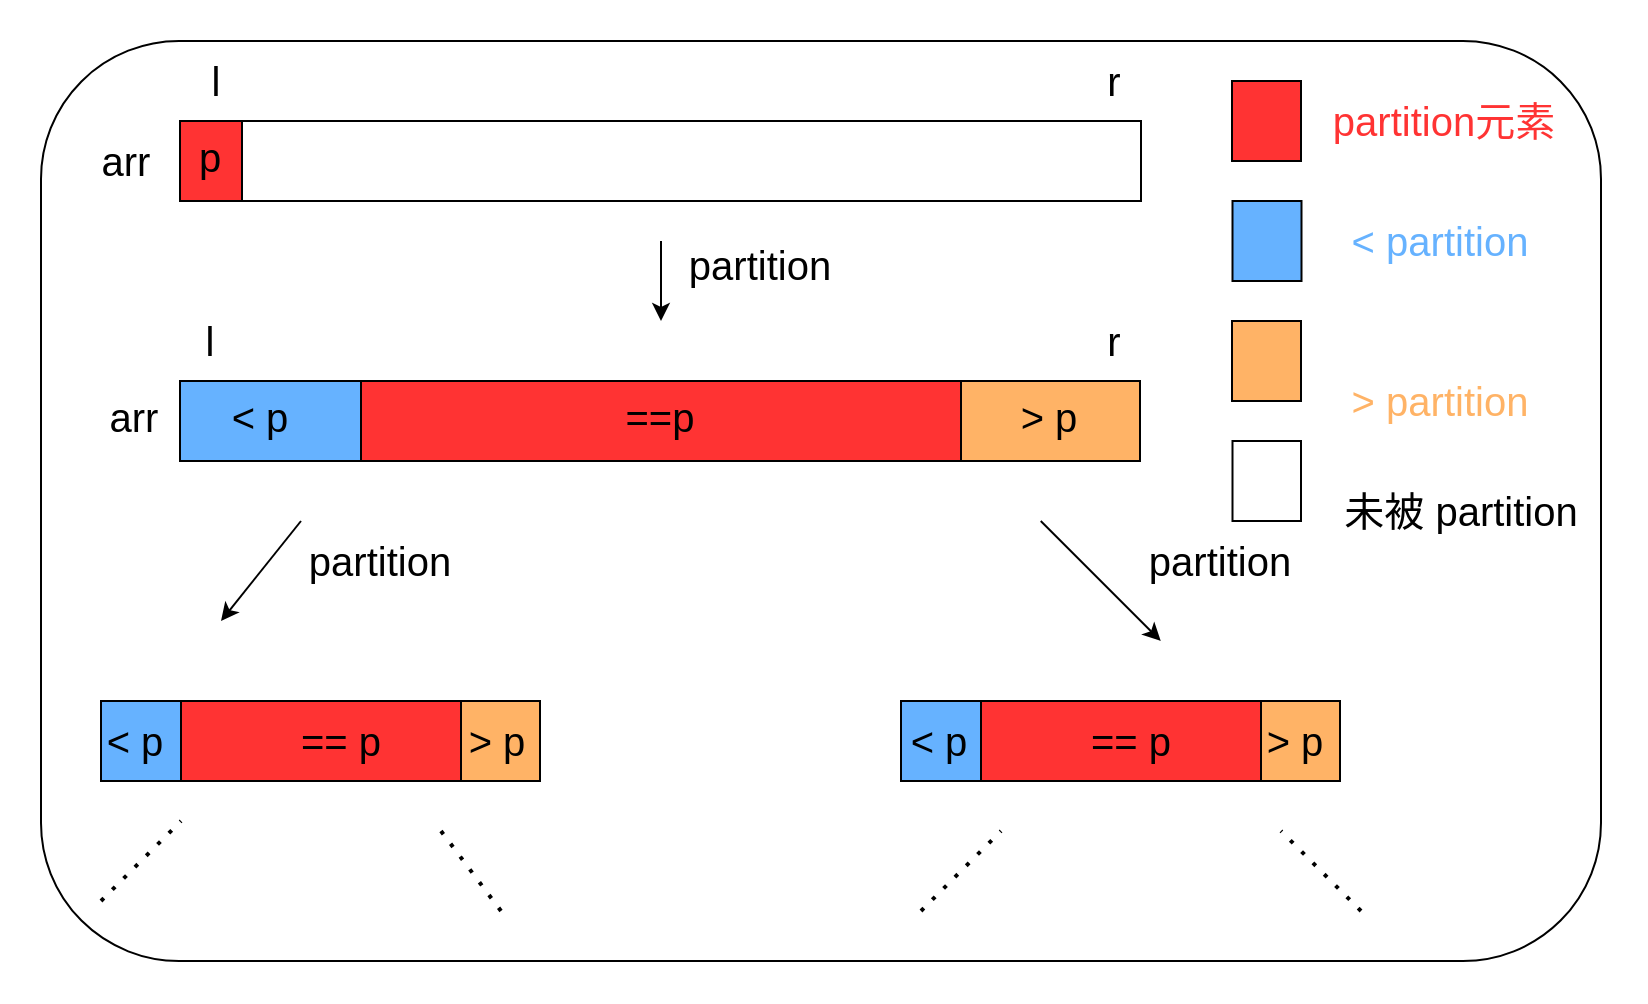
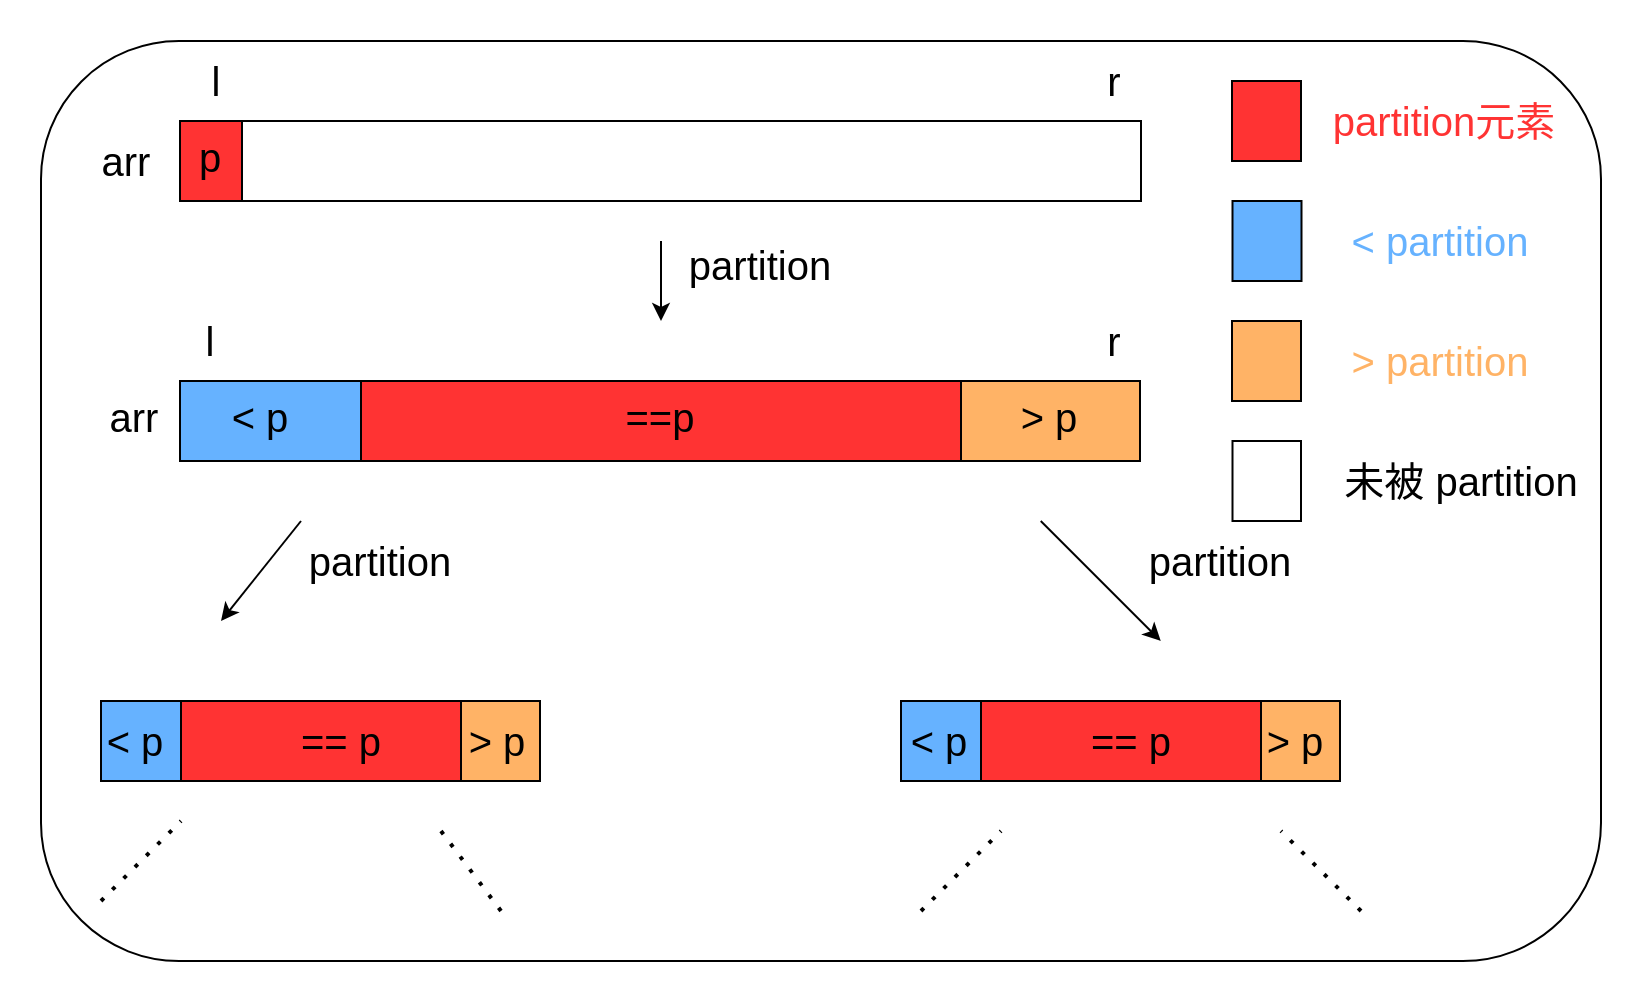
  <mxCell id="0" />
  <mxCell id="1" parent="0" />
  <mxCell id="2" value="" style="rounded=1;whiteSpace=wrap;html=1;fillColor=none;" vertex="1" parent="1"><mxGeometry x="20" y="20" width="780" height="460" as="geometry" /></mxCell>
  <mxCell id="3" value="" style="rounded=0;whiteSpace=wrap;html=1;fillColor=#FF3333;" vertex="1" parent="1"><mxGeometry x="89.5" y="60" width="31" height="40" as="geometry" /></mxCell>
  <mxCell id="4" value="" style="rounded=0;whiteSpace=wrap;html=1;fillColor=none;" vertex="1" parent="1"><mxGeometry x="120.5" y="60" width="449.5" height="40" as="geometry" /></mxCell>
  <mxCell id="5" value="" style="rounded=0;whiteSpace=wrap;html=1;fillColor=#FF3333;" vertex="1" parent="1"><mxGeometry x="180" y="190" width="300" height="40" as="geometry" /></mxCell>
  <mxCell id="6" value="" style="rounded=0;whiteSpace=wrap;html=1;fillColor=#66B2FF;" vertex="1" parent="1"><mxGeometry x="89.5" y="190" width="90.5" height="40" as="geometry" /></mxCell>
  <mxCell id="7" value="" style="rounded=0;whiteSpace=wrap;html=1;fillColor=#FFB366;" vertex="1" parent="1"><mxGeometry x="480" y="190" width="89.5" height="40" as="geometry" /></mxCell>
  <mxCell id="8" value="" style="endArrow=classic;html=1;" edge="1" parent="1"><mxGeometry width="50" height="50" relative="1" as="geometry"><mxPoint x="330" y="120" as="sourcePoint" /><mxPoint x="330" y="160" as="targetPoint" /></mxGeometry></mxCell>
  <mxCell id="9" value="&lt;font style=&quot;font-size: 20px&quot;&gt;partition&lt;/font&gt;" style="text;html=1;strokeColor=none;fillColor=none;align=center;verticalAlign=middle;whiteSpace=wrap;rounded=0;" vertex="1" parent="1"><mxGeometry x="360" y="122" width="40" height="20" as="geometry" /></mxCell>
  <mxCell id="10" value="" style="endArrow=classic;html=1;" edge="1" parent="1"><mxGeometry width="50" height="50" relative="1" as="geometry"><mxPoint x="150" y="260" as="sourcePoint" /><mxPoint x="110" y="310" as="targetPoint" /></mxGeometry></mxCell>
  <mxCell id="11" value="" style="endArrow=classic;html=1;" edge="1" parent="1"><mxGeometry width="50" height="50" relative="1" as="geometry"><mxPoint x="519.88" y="260" as="sourcePoint" /><mxPoint x="579.88" y="320" as="targetPoint" /></mxGeometry></mxCell>
  <mxCell id="12" value="" style="rounded=0;whiteSpace=wrap;html=1;fillColor=#FF3333;" vertex="1" parent="1"><mxGeometry x="90" y="350" width="140" height="40" as="geometry" /></mxCell>
  <mxCell id="13" value="" style="rounded=0;whiteSpace=wrap;html=1;fillColor=#66B2FF;" vertex="1" parent="1"><mxGeometry x="50" y="350" width="40" height="40" as="geometry" /></mxCell>
  <mxCell id="14" value="" style="rounded=0;whiteSpace=wrap;html=1;fillColor=#FFB366;" vertex="1" parent="1"><mxGeometry x="230" y="350" width="39.5" height="40" as="geometry" /></mxCell>
  <mxCell id="15" value="&lt;font style=&quot;font-size: 20px&quot;&gt;partition&lt;/font&gt;" style="text;html=1;strokeColor=none;fillColor=none;align=center;verticalAlign=middle;whiteSpace=wrap;rounded=0;" vertex="1" parent="1"><mxGeometry x="170" y="270" width="40" height="20" as="geometry" /></mxCell>
  <mxCell id="16" value="&lt;font style=&quot;font-size: 20px&quot;&gt;partition&lt;/font&gt;" style="text;html=1;strokeColor=none;fillColor=none;align=center;verticalAlign=middle;whiteSpace=wrap;rounded=0;" vertex="1" parent="1"><mxGeometry x="590" y="270" width="40" height="20" as="geometry" /></mxCell>
  <mxCell id="17" value="" style="endArrow=none;dashed=1;html=1;dashPattern=1 3;strokeWidth=2;" edge="1" parent="1"><mxGeometry width="50" height="50" relative="1" as="geometry"><mxPoint x="50" y="450" as="sourcePoint" /><mxPoint x="90" y="410" as="targetPoint" /></mxGeometry></mxCell>
  <mxCell id="18" value="" style="endArrow=none;dashed=1;html=1;dashPattern=1 3;strokeWidth=2;" edge="1" parent="1"><mxGeometry width="50" height="50" relative="1" as="geometry"><mxPoint x="460" y="455" as="sourcePoint" /><mxPoint x="500" y="415" as="targetPoint" /></mxGeometry></mxCell>
  <mxCell id="19" value="" style="endArrow=none;dashed=1;html=1;dashPattern=1 3;strokeWidth=2;" edge="1" parent="1"><mxGeometry width="50" height="50" relative="1" as="geometry"><mxPoint x="250" y="455" as="sourcePoint" /><mxPoint x="220" y="415" as="targetPoint" /></mxGeometry></mxCell>
  <mxCell id="20" value="" style="endArrow=none;dashed=1;html=1;dashPattern=1 3;strokeWidth=2;" edge="1" parent="1"><mxGeometry width="50" height="50" relative="1" as="geometry"><mxPoint x="680" y="455" as="sourcePoint" /><mxPoint x="640" y="415" as="targetPoint" /></mxGeometry></mxCell>
  <mxCell id="21" value="" style="rounded=0;whiteSpace=wrap;html=1;fillColor=#FF3333;" vertex="1" parent="1"><mxGeometry x="615.5" y="40" width="34.5" height="40" as="geometry" /></mxCell>
  <mxCell id="22" value="" style="rounded=0;whiteSpace=wrap;html=1;fillColor=#66B2FF;" vertex="1" parent="1"><mxGeometry x="615.75" y="100" width="34.5" height="40" as="geometry" /></mxCell>
  <mxCell id="23" value="" style="rounded=0;whiteSpace=wrap;html=1;fillColor=#FFB366;" vertex="1" parent="1"><mxGeometry x="615.5" y="160" width="34.5" height="40" as="geometry" /></mxCell>
  <mxCell id="24" value="" style="rounded=0;whiteSpace=wrap;html=1;fillColor=none;" vertex="1" parent="1"><mxGeometry x="615.75" y="220" width="34.25" height="40" as="geometry" /></mxCell>
  <mxCell id="25" value="&lt;font style=&quot;font-size: 20px&quot; color=&quot;#ff3333&quot;&gt;partition元素&lt;/font&gt;" style="text;html=1;strokeColor=none;fillColor=none;align=center;verticalAlign=middle;whiteSpace=wrap;rounded=0;" vertex="1" parent="1"><mxGeometry x="642" y="50" width="160" height="20" as="geometry" /></mxCell>
  <mxCell id="26" value="&lt;font style=&quot;font-size: 20px&quot; color=&quot;#66b2ff&quot;&gt;&amp;lt; partition&lt;/font&gt;" style="text;html=1;strokeColor=none;fillColor=none;align=center;verticalAlign=middle;whiteSpace=wrap;rounded=0;" vertex="1" parent="1"><mxGeometry x="640" y="110" width="160" height="20" as="geometry" /></mxCell>
- <mxCell id="27" value="&lt;font style=&quot;font-size: 20px&quot; color=&quot;#ffb366&quot;&gt;&amp;gt; partition&lt;/font&gt;" style="text;html=1;strokeColor=none;fillColor=none;align=center;verticalAlign=middle;whiteSpace=wrap;rounded=0;" vertex="1" parent="1"><mxGeometry x="665" y="190" width="110" height="20" as="geometry" /></mxCell>
+ <mxCell id="27" value="&lt;font style=&quot;font-size: 20px&quot; color=&quot;#ffb366&quot;&gt;&amp;gt; partition&lt;/font&gt;" style="text;html=1;strokeColor=none;fillColor=none;align=center;verticalAlign=middle;whiteSpace=wrap;rounded=0;" vertex="1" parent="1"><mxGeometry x="665" y="170" width="110" height="20" as="geometry" /></mxCell>
  <mxCell id="28" value="&lt;font style=&quot;font-size: 20px&quot;&gt;p&lt;/font&gt;" style="text;html=1;strokeColor=none;fillColor=none;align=center;verticalAlign=middle;whiteSpace=wrap;rounded=0;" vertex="1" parent="1"><mxGeometry x="85" y="68" width="40" height="20" as="geometry" /></mxCell>
  <mxCell id="29" value="&lt;font style=&quot;font-size: 20px&quot;&gt;==p&lt;/font&gt;" style="text;html=1;strokeColor=none;fillColor=none;align=center;verticalAlign=middle;whiteSpace=wrap;rounded=0;" vertex="1" parent="1"><mxGeometry x="310" y="198" width="40" height="20" as="geometry" /></mxCell>
  <mxCell id="30" value="&lt;font style=&quot;font-size: 20px&quot;&gt;&amp;lt; p&lt;/font&gt;" style="text;html=1;strokeColor=none;fillColor=none;align=center;verticalAlign=middle;whiteSpace=wrap;rounded=0;" vertex="1" parent="1"><mxGeometry x="100" y="198" width="60" height="20" as="geometry" /></mxCell>
  <mxCell id="31" value="&lt;font style=&quot;font-size: 20px&quot;&gt;== p&lt;/font&gt;" style="text;html=1;strokeColor=none;fillColor=none;align=center;verticalAlign=middle;whiteSpace=wrap;rounded=0;" vertex="1" parent="1"><mxGeometry x="138.63" y="360" width="62.75" height="20" as="geometry" /></mxCell>
  <mxCell id="32" value="&lt;font style=&quot;font-size: 20px&quot;&gt;&amp;lt; p&lt;/font&gt;" style="text;html=1;strokeColor=none;fillColor=none;align=center;verticalAlign=middle;whiteSpace=wrap;rounded=0;" vertex="1" parent="1"><mxGeometry x="39.5" y="360" width="54.75" height="20" as="geometry" /></mxCell>
  <mxCell id="33" value="&lt;font style=&quot;font-size: 20px&quot;&gt;&amp;gt; p&lt;/font&gt;" style="text;html=1;strokeColor=none;fillColor=none;align=center;verticalAlign=middle;whiteSpace=wrap;rounded=0;" vertex="1" parent="1"><mxGeometry x="497" y="198" width="54.75" height="20" as="geometry" /></mxCell>
  <mxCell id="34" value="&lt;font style=&quot;font-size: 20px&quot;&gt;&amp;gt; p&lt;/font&gt;" style="text;html=1;strokeColor=none;fillColor=none;align=center;verticalAlign=middle;whiteSpace=wrap;rounded=0;" vertex="1" parent="1"><mxGeometry x="220.75" y="360" width="54.75" height="20" as="geometry" /></mxCell>
- <mxCell id="35" value="&lt;font style=&quot;font-size: 20px&quot;&gt;未被 partition&lt;/font&gt;" style="text;html=1;strokeColor=none;fillColor=none;align=center;verticalAlign=middle;whiteSpace=wrap;rounded=0;" vertex="1" parent="1"><mxGeometry x="664" y="245" width="133" height="20" as="geometry" /></mxCell>
+ <mxCell id="35" value="&lt;font style=&quot;font-size: 20px&quot;&gt;未被 partition&lt;/font&gt;" style="text;html=1;strokeColor=none;fillColor=none;align=center;verticalAlign=middle;whiteSpace=wrap;rounded=0;" vertex="1" parent="1"><mxGeometry x="664" y="230" width="133" height="20" as="geometry" /></mxCell>
  <mxCell id="36" value="&lt;font style=&quot;font-size: 20px&quot;&gt;arr&lt;/font&gt;" style="text;html=1;strokeColor=none;fillColor=none;align=center;verticalAlign=middle;whiteSpace=wrap;rounded=0;" vertex="1" parent="1"><mxGeometry x="39.5" y="70" width="45.5" height="20" as="geometry" /></mxCell>
  <mxCell id="37" value="&lt;font style=&quot;font-size: 20px&quot;&gt;l&lt;/font&gt;" style="text;html=1;strokeColor=none;fillColor=none;align=center;verticalAlign=middle;whiteSpace=wrap;rounded=0;" vertex="1" parent="1"><mxGeometry x="85" y="30" width="45.5" height="20" as="geometry" /></mxCell>
  <mxCell id="38" value="&lt;font style=&quot;font-size: 20px&quot;&gt;r&lt;/font&gt;" style="text;html=1;strokeColor=none;fillColor=none;align=center;verticalAlign=middle;whiteSpace=wrap;rounded=0;" vertex="1" parent="1"><mxGeometry x="534.38" y="30" width="45.5" height="20" as="geometry" /></mxCell>
  <mxCell id="39" value="&lt;font style=&quot;font-size: 20px&quot;&gt;l&lt;/font&gt;" style="text;html=1;strokeColor=none;fillColor=none;align=center;verticalAlign=middle;whiteSpace=wrap;rounded=0;" vertex="1" parent="1"><mxGeometry x="82.25" y="160" width="45.5" height="20" as="geometry" /></mxCell>
  <mxCell id="40" value="&lt;font style=&quot;font-size: 20px&quot;&gt;r&lt;/font&gt;" style="text;html=1;strokeColor=none;fillColor=none;align=center;verticalAlign=middle;whiteSpace=wrap;rounded=0;" vertex="1" parent="1"><mxGeometry x="534.38" y="160" width="45.5" height="20" as="geometry" /></mxCell>
  <mxCell id="41" value="&lt;font style=&quot;font-size: 20px&quot;&gt;arr&lt;/font&gt;" style="text;html=1;strokeColor=none;fillColor=none;align=center;verticalAlign=middle;whiteSpace=wrap;rounded=0;" vertex="1" parent="1"><mxGeometry x="44" y="198" width="45.5" height="20" as="geometry" /></mxCell>
  <mxCell id="42" value="" style="rounded=0;whiteSpace=wrap;html=1;fillColor=#FF3333;" vertex="1" parent="1"><mxGeometry x="490" y="350" width="140" height="40" as="geometry" /></mxCell>
  <mxCell id="43" value="" style="rounded=0;whiteSpace=wrap;html=1;fillColor=#66B2FF;" vertex="1" parent="1"><mxGeometry x="450" y="350" width="40" height="40" as="geometry" /></mxCell>
  <mxCell id="44" value="" style="rounded=0;whiteSpace=wrap;html=1;fillColor=#FFB366;" vertex="1" parent="1"><mxGeometry x="630" y="350" width="39.5" height="40" as="geometry" /></mxCell>
  <mxCell id="45" value="&lt;font style=&quot;font-size: 20px&quot;&gt;&amp;lt; p&lt;/font&gt;" style="text;html=1;strokeColor=none;fillColor=none;align=center;verticalAlign=middle;whiteSpace=wrap;rounded=0;" vertex="1" parent="1"><mxGeometry x="442" y="360" width="54.75" height="20" as="geometry" /></mxCell>
  <mxCell id="46" value="&lt;font style=&quot;font-size: 20px&quot;&gt;== p&lt;/font&gt;" style="text;html=1;strokeColor=none;fillColor=none;align=center;verticalAlign=middle;whiteSpace=wrap;rounded=0;" vertex="1" parent="1"><mxGeometry x="534.38" y="360" width="62.75" height="20" as="geometry" /></mxCell>
  <mxCell id="47" value="&lt;font style=&quot;font-size: 20px&quot;&gt;&amp;gt; p&lt;/font&gt;" style="text;html=1;strokeColor=none;fillColor=none;align=center;verticalAlign=middle;whiteSpace=wrap;rounded=0;" vertex="1" parent="1"><mxGeometry x="620" y="360" width="54.75" height="20" as="geometry" /></mxCell>
